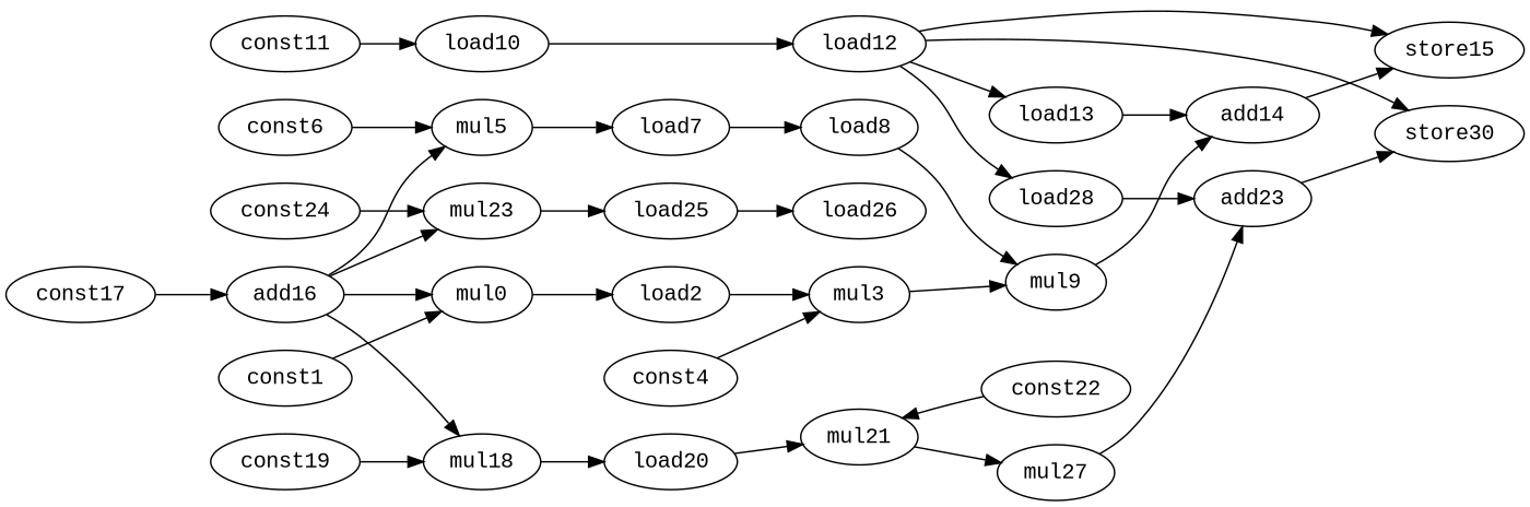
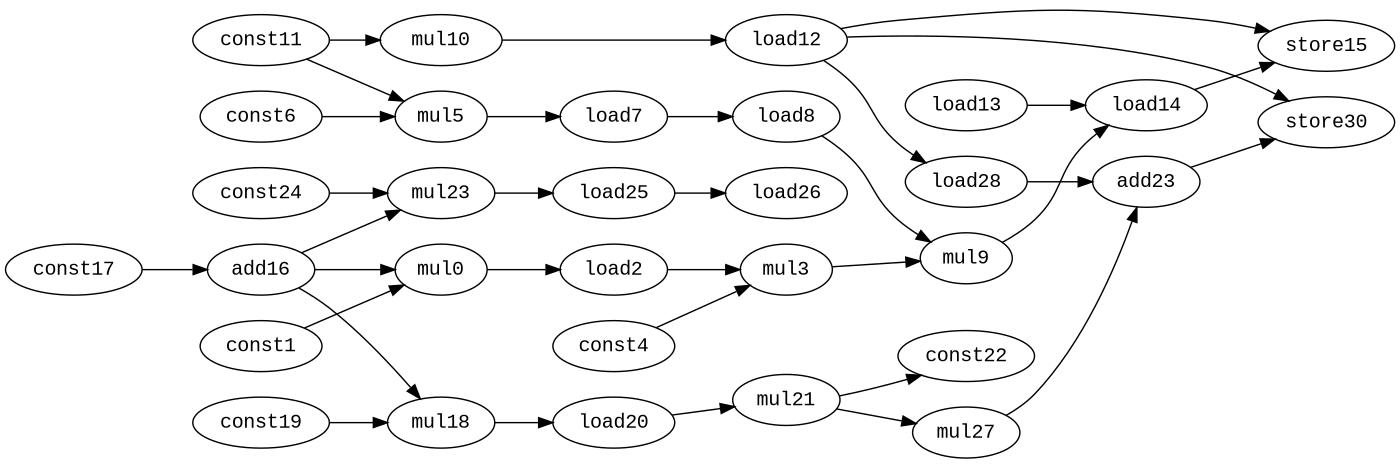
  digraph {
    fontname="Liberation Mono"
    rankdir=LR
    node [fontname="Liberation Mono" opcode=load]
    edge [fontname="Liberation Mono" operand=0]
    mul0 [opcode=mul]
    load2
    mul3 [opcode=mul]
    const1 [opcode=const]
    mul9 [opcode=mul]
-   add14 [opcode=add]
+   add14 [opcode=add label=load14]
    const4 [opcode=const]
    mul5 [opcode=mul]
    load7
    load8
    const6 [opcode=const]
    store15 [opcode=store]
-   load10
+   load10 [label=mul10]
    load12
    load13
    load28
    store30 [opcode=store]
    const11 [opcode=const]
    n19 [label=add23 opcode=add]
    add16 [opcode=add]
    mul18 [opcode=mul]
    mul23 [opcode=mul]
    load20
    load25
    const17 [opcode=const]
    mul21 [opcode=mul]
    const19 [opcode=const]
    mul27 [opcode=mul]
    const22 [opcode=const]
    load26
    const24 [opcode=const]
    mul0 -> load2
    load2 -> mul3
    mul3 -> mul9
    const1 -> mul0
    mul9 -> add14 [operand=1]
    add14 -> store15
    const4 -> mul3 [operand=1]
    mul5 -> load7
    load7 -> load8
    load8 -> mul9 [operand=1]
    const6 -> mul5
    load10 -> load12
    load12 -> store15 [operand=1]
-   load12 -> load13
    load12 -> load28
    load12 -> store30 [operand=1]
    load13 -> add14
    load28 -> n19
    const11 -> load10
    n19 -> store30
    add16 -> mul0 [operand=1]
-   add16 -> mul5 [operand=1]
+   const11 -> mul5 [operand=1]
    add16 -> mul18 [operand=1]
    add16 -> mul23 [operand=1]
    mul18 -> load20
    mul23 -> load25
    load20 -> mul21
    load25 -> load26
    const17 -> add16 [operand=1]
    mul21 -> mul27
    const19 -> mul18
    mul27 -> n19 [operand=1]
-   const22 -> mul21 [operand=1]
+   mul21 -> const22 [operand=1]
    const24 -> mul23
  }
